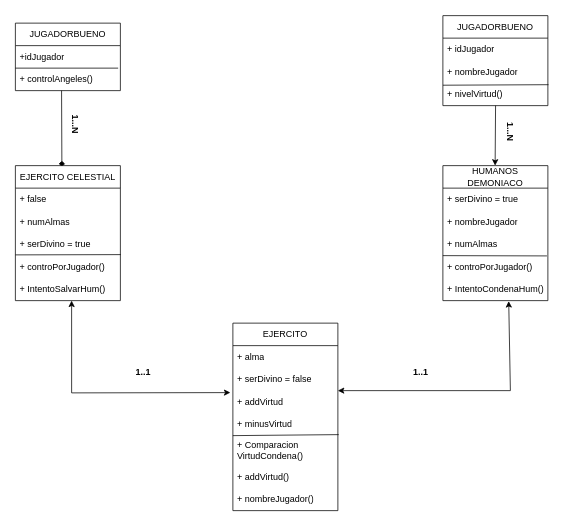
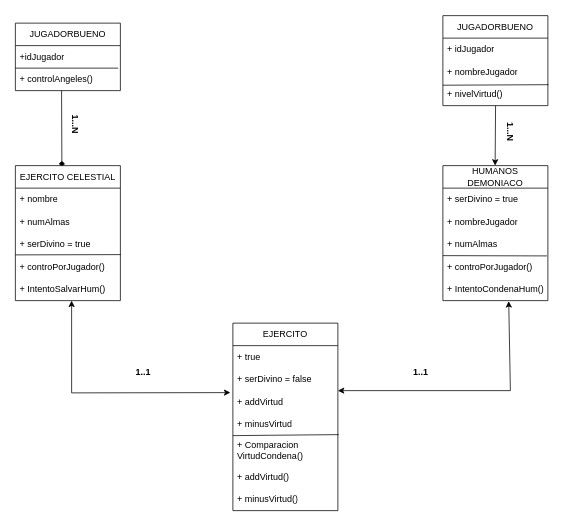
  <mxCell id="0" />
  <mxCell id="1" parent="0" />
  <mxCell id="2" value="JUGADORBUENO" style="swimlane;fontStyle=0;childLayout=stackLayout;horizontal=1;startSize=30;horizontalStack=0;resizeParent=1;resizeParentMax=0;resizeLast=0;collapsible=1;marginBottom=0;whiteSpace=wrap;html=1;" vertex="1" parent="1"><mxGeometry x="20" y="30" width="140" height="90" as="geometry" /></mxCell>
  <mxCell id="3" value="+idJugador" style="text;strokeColor=none;fillColor=none;align=left;verticalAlign=middle;spacingLeft=4;spacingRight=4;overflow=hidden;points=[[0,0.5],[1,0.5]];portConstraint=eastwest;rotatable=0;whiteSpace=wrap;html=1;" vertex="1" parent="2"><mxGeometry y="30" width="140" height="30" as="geometry" /></mxCell>
  <mxCell id="4" value="+ controlAngeles()" style="text;strokeColor=none;fillColor=none;align=left;verticalAlign=middle;spacingLeft=4;spacingRight=4;overflow=hidden;points=[[0,0.5],[1,0.5]];portConstraint=eastwest;rotatable=0;whiteSpace=wrap;html=1;" vertex="1" parent="2"><mxGeometry y="60" width="140" height="30" as="geometry" /></mxCell>
  <mxCell id="5" value="" style="endArrow=none;html=1;rounded=0;entryX=0.979;entryY=0;entryDx=0;entryDy=0;entryPerimeter=0;" edge="1" parent="2" target="4"><mxGeometry width="50" height="50" relative="1" as="geometry"><mxPoint y="60" as="sourcePoint" /><mxPoint x="280" y="150" as="targetPoint" /></mxGeometry></mxCell>
  <mxCell id="6" value="EJERCITO" style="swimlane;fontStyle=0;childLayout=stackLayout;horizontal=1;startSize=30;horizontalStack=0;resizeParent=1;resizeParentMax=0;resizeLast=0;collapsible=1;marginBottom=0;whiteSpace=wrap;html=1;" vertex="1" parent="1"><mxGeometry x="310" y="430" width="140" height="250" as="geometry" /></mxCell>
- <mxCell id="7" value="+ alma" style="text;strokeColor=none;fillColor=none;align=left;verticalAlign=middle;spacingLeft=4;spacingRight=4;overflow=hidden;points=[[0,0.5],[1,0.5]];portConstraint=eastwest;rotatable=0;whiteSpace=wrap;html=1;" vertex="1" parent="6"><mxGeometry y="30" width="140" height="30" as="geometry" /></mxCell>
+ <mxCell id="7" value="+ true" style="text;strokeColor=none;fillColor=none;align=left;verticalAlign=middle;spacingLeft=4;spacingRight=4;overflow=hidden;points=[[0,0.5],[1,0.5]];portConstraint=eastwest;rotatable=0;whiteSpace=wrap;html=1;" vertex="1" parent="6"><mxGeometry y="30" width="140" height="30" as="geometry" /></mxCell>
  <mxCell id="8" value="+ serDivino = false" style="text;strokeColor=none;fillColor=none;align=left;verticalAlign=middle;spacingLeft=4;spacingRight=4;overflow=hidden;points=[[0,0.5],[1,0.5]];portConstraint=eastwest;rotatable=0;whiteSpace=wrap;html=1;" vertex="1" parent="6"><mxGeometry y="60" width="140" height="30" as="geometry" /></mxCell>
  <mxCell id="9" value="+ addVirtud" style="text;strokeColor=none;fillColor=none;align=left;verticalAlign=middle;spacingLeft=4;spacingRight=4;overflow=hidden;points=[[0,0.5],[1,0.5]];portConstraint=eastwest;rotatable=0;whiteSpace=wrap;html=1;" vertex="1" parent="6"><mxGeometry y="90" width="140" height="30" as="geometry" /></mxCell>
  <mxCell id="10" value="+ minusVirtud" style="text;strokeColor=none;fillColor=none;align=left;verticalAlign=middle;spacingLeft=4;spacingRight=4;overflow=hidden;points=[[0,0.5],[1,0.5]];portConstraint=eastwest;rotatable=0;whiteSpace=wrap;html=1;" vertex="1" parent="6"><mxGeometry y="120" width="140" height="30" as="geometry" /></mxCell>
  <mxCell id="11" value="" style="endArrow=none;html=1;rounded=0;entryX=1.008;entryY=-0.033;entryDx=0;entryDy=0;entryPerimeter=0;" edge="1" parent="6" target="12"><mxGeometry width="50" height="50" relative="1" as="geometry"><mxPoint y="150" as="sourcePoint" /><mxPoint x="50" y="100" as="targetPoint" /></mxGeometry></mxCell>
  <mxCell id="12" value="+ Comparacion&lt;br&gt;VirtudCondena()" style="text;strokeColor=none;fillColor=none;align=left;verticalAlign=middle;spacingLeft=4;spacingRight=4;overflow=hidden;points=[[0,0.5],[1,0.5]];portConstraint=eastwest;rotatable=0;whiteSpace=wrap;html=1;" vertex="1" parent="6"><mxGeometry y="150" width="140" height="40" as="geometry" /></mxCell>
  <mxCell id="13" value="+ addVirtud()" style="text;strokeColor=none;fillColor=none;align=left;verticalAlign=middle;spacingLeft=4;spacingRight=4;overflow=hidden;points=[[0,0.5],[1,0.5]];portConstraint=eastwest;rotatable=0;whiteSpace=wrap;html=1;" vertex="1" parent="6"><mxGeometry y="190" width="140" height="30" as="geometry" /></mxCell>
- <mxCell id="14" value="+ nombreJugador()" style="text;strokeColor=none;fillColor=none;align=left;verticalAlign=middle;spacingLeft=4;spacingRight=4;overflow=hidden;points=[[0,0.5],[1,0.5]];portConstraint=eastwest;rotatable=0;whiteSpace=wrap;html=1;" vertex="1" parent="6"><mxGeometry y="220" width="140" height="30" as="geometry" /></mxCell>
+ <mxCell id="14" value="+ minusVirtud()" style="text;strokeColor=none;fillColor=none;align=left;verticalAlign=middle;spacingLeft=4;spacingRight=4;overflow=hidden;points=[[0,0.5],[1,0.5]];portConstraint=eastwest;rotatable=0;whiteSpace=wrap;html=1;" vertex="1" parent="6"><mxGeometry y="220" width="140" height="30" as="geometry" /></mxCell>
  <mxCell id="15" value="JUGADORBUENO" style="swimlane;fontStyle=0;childLayout=stackLayout;horizontal=1;startSize=30;horizontalStack=0;resizeParent=1;resizeParentMax=0;resizeLast=0;collapsible=1;marginBottom=0;whiteSpace=wrap;html=1;" vertex="1" parent="1"><mxGeometry x="590" y="20" width="140" height="120" as="geometry" /></mxCell>
  <mxCell id="16" value="+ idJugador" style="text;strokeColor=none;fillColor=none;align=left;verticalAlign=middle;spacingLeft=4;spacingRight=4;overflow=hidden;points=[[0,0.5],[1,0.5]];portConstraint=eastwest;rotatable=0;whiteSpace=wrap;html=1;" vertex="1" parent="15"><mxGeometry y="30" width="140" height="30" as="geometry" /></mxCell>
  <mxCell id="17" value="+ nombreJugador" style="text;strokeColor=none;fillColor=none;align=left;verticalAlign=middle;spacingLeft=4;spacingRight=4;overflow=hidden;points=[[0,0.5],[1,0.5]];portConstraint=eastwest;rotatable=0;whiteSpace=wrap;html=1;" vertex="1" parent="15"><mxGeometry y="60" width="140" height="30" as="geometry" /></mxCell>
  <mxCell id="18" value="+ nivelVirtud()" style="text;strokeColor=none;fillColor=none;align=left;verticalAlign=middle;spacingLeft=4;spacingRight=4;overflow=hidden;points=[[0,0.5],[1,0.5]];portConstraint=eastwest;rotatable=0;whiteSpace=wrap;html=1;" vertex="1" parent="15"><mxGeometry y="90" width="140" height="30" as="geometry" /></mxCell>
  <mxCell id="19" value="" style="endArrow=none;html=1;rounded=0;entryX=0.979;entryY=0;entryDx=0;entryDy=0;entryPerimeter=0;startArrow=none;" edge="1" parent="15" target="18" source="17"><mxGeometry width="50" height="50" relative="1" as="geometry"><mxPoint y="60" as="sourcePoint" /><mxPoint x="280" y="150" as="targetPoint" /></mxGeometry></mxCell>
  <mxCell id="20" value="" style="endArrow=none;html=1;rounded=0;exitX=0.001;exitY=1.093;exitDx=0;exitDy=0;exitPerimeter=0;entryX=1.006;entryY=0.07;entryDx=0;entryDy=0;entryPerimeter=0;" edge="1" parent="15" source="17" target="18"><mxGeometry width="50" height="50" relative="1" as="geometry"><mxPoint x="-40" y="230" as="sourcePoint" /><mxPoint x="10" y="180" as="targetPoint" /></mxGeometry></mxCell>
  <mxCell id="21" value="" style="endArrow=diamond;html=1;rounded=0;exitX=0.44;exitY=1;exitDx=0;exitDy=0;exitPerimeter=0;entryX=0.443;entryY=0.01;entryDx=0;entryDy=0;entryPerimeter=0;" edge="1" parent="1" source="4" target="22"><mxGeometry width="50" height="50" relative="1" as="geometry"><mxPoint x="100" y="230" as="sourcePoint" /><mxPoint x="81" y="200" as="targetPoint" /></mxGeometry></mxCell>
  <mxCell id="22" value="EJERCITO CELESTIAL" style="swimlane;fontStyle=0;childLayout=stackLayout;horizontal=1;startSize=30;horizontalStack=0;resizeParent=1;resizeParentMax=0;resizeLast=0;collapsible=1;marginBottom=0;whiteSpace=wrap;html=1;" vertex="1" parent="1"><mxGeometry x="20" y="220" width="140" height="180" as="geometry" /></mxCell>
- <mxCell id="23" value="+ false" style="text;strokeColor=none;fillColor=none;align=left;verticalAlign=middle;spacingLeft=4;spacingRight=4;overflow=hidden;points=[[0,0.5],[1,0.5]];portConstraint=eastwest;rotatable=0;whiteSpace=wrap;html=1;" vertex="1" parent="22"><mxGeometry y="30" width="140" height="30" as="geometry" /></mxCell>
+ <mxCell id="23" value="+ nombre" style="text;strokeColor=none;fillColor=none;align=left;verticalAlign=middle;spacingLeft=4;spacingRight=4;overflow=hidden;points=[[0,0.5],[1,0.5]];portConstraint=eastwest;rotatable=0;whiteSpace=wrap;html=1;" vertex="1" parent="22"><mxGeometry y="30" width="140" height="30" as="geometry" /></mxCell>
  <mxCell id="24" value="+ numAlmas" style="text;strokeColor=none;fillColor=none;align=left;verticalAlign=middle;spacingLeft=4;spacingRight=4;overflow=hidden;points=[[0,0.5],[1,0.5]];portConstraint=eastwest;rotatable=0;whiteSpace=wrap;html=1;" vertex="1" parent="22"><mxGeometry y="60" width="140" height="30" as="geometry" /></mxCell>
  <mxCell id="25" value="+ serDivino = true" style="text;strokeColor=none;fillColor=none;align=left;verticalAlign=middle;spacingLeft=4;spacingRight=4;overflow=hidden;points=[[0,0.5],[1,0.5]];portConstraint=eastwest;rotatable=0;whiteSpace=wrap;html=1;" vertex="1" parent="22"><mxGeometry y="90" width="140" height="30" as="geometry" /></mxCell>
  <mxCell id="26" value="+ controPorJugador()" style="text;strokeColor=none;fillColor=none;align=left;verticalAlign=middle;spacingLeft=4;spacingRight=4;overflow=hidden;points=[[0,0.5],[1,0.5]];portConstraint=eastwest;rotatable=0;whiteSpace=wrap;html=1;" vertex="1" parent="22"><mxGeometry y="120" width="140" height="30" as="geometry" /></mxCell>
  <mxCell id="27" value="" style="endArrow=none;html=1;rounded=0;entryX=1.003;entryY=-0.045;entryDx=0;entryDy=0;entryPerimeter=0;" edge="1" parent="22" target="26"><mxGeometry width="50" height="50" relative="1" as="geometry"><mxPoint y="119" as="sourcePoint" /><mxPoint x="280" y="150" as="targetPoint" /></mxGeometry></mxCell>
  <mxCell id="28" value="+ IntentoSalvarHum()" style="text;strokeColor=none;fillColor=none;align=left;verticalAlign=middle;spacingLeft=4;spacingRight=4;overflow=hidden;points=[[0,0.5],[1,0.5]];portConstraint=eastwest;rotatable=0;whiteSpace=wrap;html=1;" vertex="1" parent="22"><mxGeometry y="150" width="140" height="30" as="geometry" /></mxCell>
  <mxCell id="29" value="HUMANOS DEMONIACO" style="swimlane;fontStyle=0;childLayout=stackLayout;horizontal=1;startSize=30;horizontalStack=0;resizeParent=1;resizeParentMax=0;resizeLast=0;collapsible=1;marginBottom=0;whiteSpace=wrap;html=1;" vertex="1" parent="1"><mxGeometry x="590" y="220" width="140" height="180" as="geometry" /></mxCell>
  <mxCell id="30" value="+ serDivino = true" style="text;strokeColor=none;fillColor=none;align=left;verticalAlign=middle;spacingLeft=4;spacingRight=4;overflow=hidden;points=[[0,0.5],[1,0.5]];portConstraint=eastwest;rotatable=0;whiteSpace=wrap;html=1;" vertex="1" parent="29"><mxGeometry y="30" width="140" height="30" as="geometry" /></mxCell>
  <mxCell id="31" value="+ nombreJugador" style="text;strokeColor=none;fillColor=none;align=left;verticalAlign=middle;spacingLeft=4;spacingRight=4;overflow=hidden;points=[[0,0.5],[1,0.5]];portConstraint=eastwest;rotatable=0;whiteSpace=wrap;html=1;" vertex="1" parent="29"><mxGeometry y="60" width="140" height="30" as="geometry" /></mxCell>
  <mxCell id="32" value="+ numAlmas" style="text;strokeColor=none;fillColor=none;align=left;verticalAlign=middle;spacingLeft=4;spacingRight=4;overflow=hidden;points=[[0,0.5],[1,0.5]];portConstraint=eastwest;rotatable=0;whiteSpace=wrap;html=1;" vertex="1" parent="29"><mxGeometry y="90" width="140" height="30" as="geometry" /></mxCell>
  <mxCell id="33" value="+ controPorJugador()" style="text;strokeColor=none;fillColor=none;align=left;verticalAlign=middle;spacingLeft=4;spacingRight=4;overflow=hidden;points=[[0,0.5],[1,0.5]];portConstraint=eastwest;rotatable=0;whiteSpace=wrap;html=1;" vertex="1" parent="29"><mxGeometry y="120" width="140" height="30" as="geometry" /></mxCell>
  <mxCell id="34" value="+ IntentoCondenaHum()" style="text;strokeColor=none;fillColor=none;align=left;verticalAlign=middle;spacingLeft=4;spacingRight=4;overflow=hidden;points=[[0,0.5],[1,0.5]];portConstraint=eastwest;rotatable=0;whiteSpace=wrap;html=1;" vertex="1" parent="29"><mxGeometry y="150" width="140" height="30" as="geometry" /></mxCell>
  <mxCell id="35" value="&lt;b&gt;1...N&lt;/b&gt;" style="text;html=1;strokeColor=none;fillColor=none;align=center;verticalAlign=middle;whiteSpace=wrap;rounded=0;rotation=90;" vertex="1" parent="1"><mxGeometry x="70" y="150" width="60" height="30" as="geometry" /></mxCell>
  <mxCell id="36" value="&lt;b&gt;1...N&lt;/b&gt;" style="text;html=1;strokeColor=none;fillColor=none;align=center;verticalAlign=middle;whiteSpace=wrap;rounded=0;rotation=90;" vertex="1" parent="1"><mxGeometry x="650" y="160" width="60" height="30" as="geometry" /></mxCell>
  <mxCell id="37" value="" style="endArrow=classic;html=1;rounded=0;exitX=0.44;exitY=1;exitDx=0;exitDy=0;exitPerimeter=0;" edge="1" parent="1"><mxGeometry width="50" height="50" relative="1" as="geometry"><mxPoint x="660.26" y="140" as="sourcePoint" /><mxPoint x="659.66" y="220" as="targetPoint" /></mxGeometry></mxCell>
  <mxCell id="38" value="" style="endArrow=none;html=1;rounded=0;entryX=0.991;entryY=0.013;entryDx=0;entryDy=0;entryPerimeter=0;" edge="1" parent="1" target="33"><mxGeometry width="50" height="50" relative="1" as="geometry"><mxPoint x="590" y="340" as="sourcePoint" /><mxPoint x="690" y="270" as="targetPoint" /></mxGeometry></mxCell>
  <mxCell id="39" value="" style="endArrow=classic;startArrow=classic;html=1;rounded=0;entryX=0.627;entryY=1.022;entryDx=0;entryDy=0;entryPerimeter=0;" edge="1" parent="1" target="34"><mxGeometry width="50" height="50" relative="1" as="geometry"><mxPoint x="450" y="520" as="sourcePoint" /><mxPoint x="450" y="400" as="targetPoint" /><Array as="points"><mxPoint x="680" y="520" /></Array></mxGeometry></mxCell>
  <mxCell id="40" value="" style="endArrow=classic;startArrow=classic;html=1;rounded=0;exitX=-0.024;exitY=0.088;exitDx=0;exitDy=0;exitPerimeter=0;entryX=0.627;entryY=1.022;entryDx=0;entryDy=0;entryPerimeter=0;" edge="1" parent="1" source="9"><mxGeometry width="50" height="50" relative="1" as="geometry"><mxPoint x="-130" y="518.35" as="sourcePoint" /><mxPoint x="94.98" y="400" as="targetPoint" /><Array as="points"><mxPoint x="95" y="523" /></Array></mxGeometry></mxCell>
  <mxCell id="41" value="&lt;b&gt;1..1&lt;/b&gt;" style="text;html=1;align=center;verticalAlign=middle;resizable=0;points=[];autosize=1;strokeColor=none;fillColor=none;" vertex="1" parent="1"><mxGeometry x="170" y="480" width="40" height="30" as="geometry" /></mxCell>
  <mxCell id="42" value="&lt;b&gt;1..1&lt;/b&gt;" style="text;html=1;align=center;verticalAlign=middle;resizable=0;points=[];autosize=1;strokeColor=none;fillColor=none;" vertex="1" parent="1"><mxGeometry x="540" y="480" width="40" height="30" as="geometry" /></mxCell>
